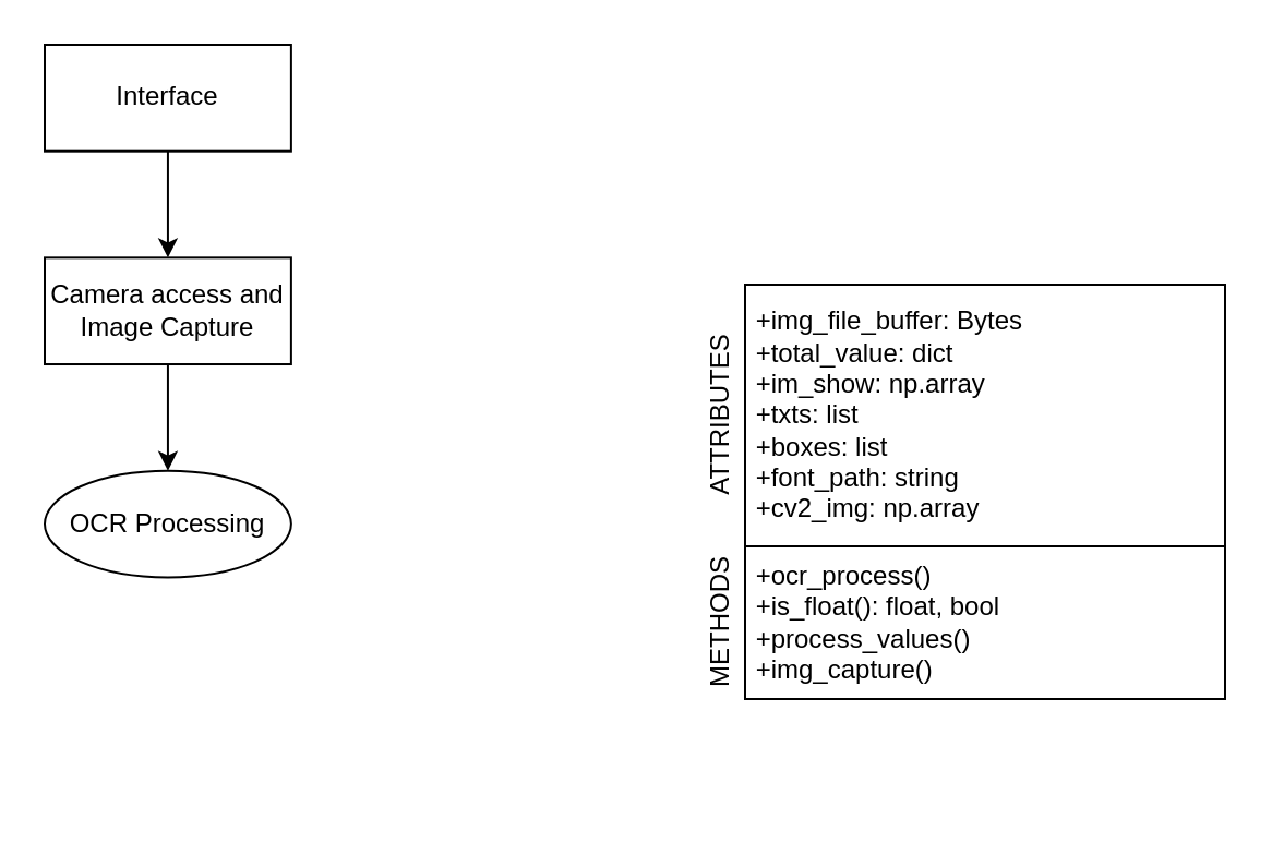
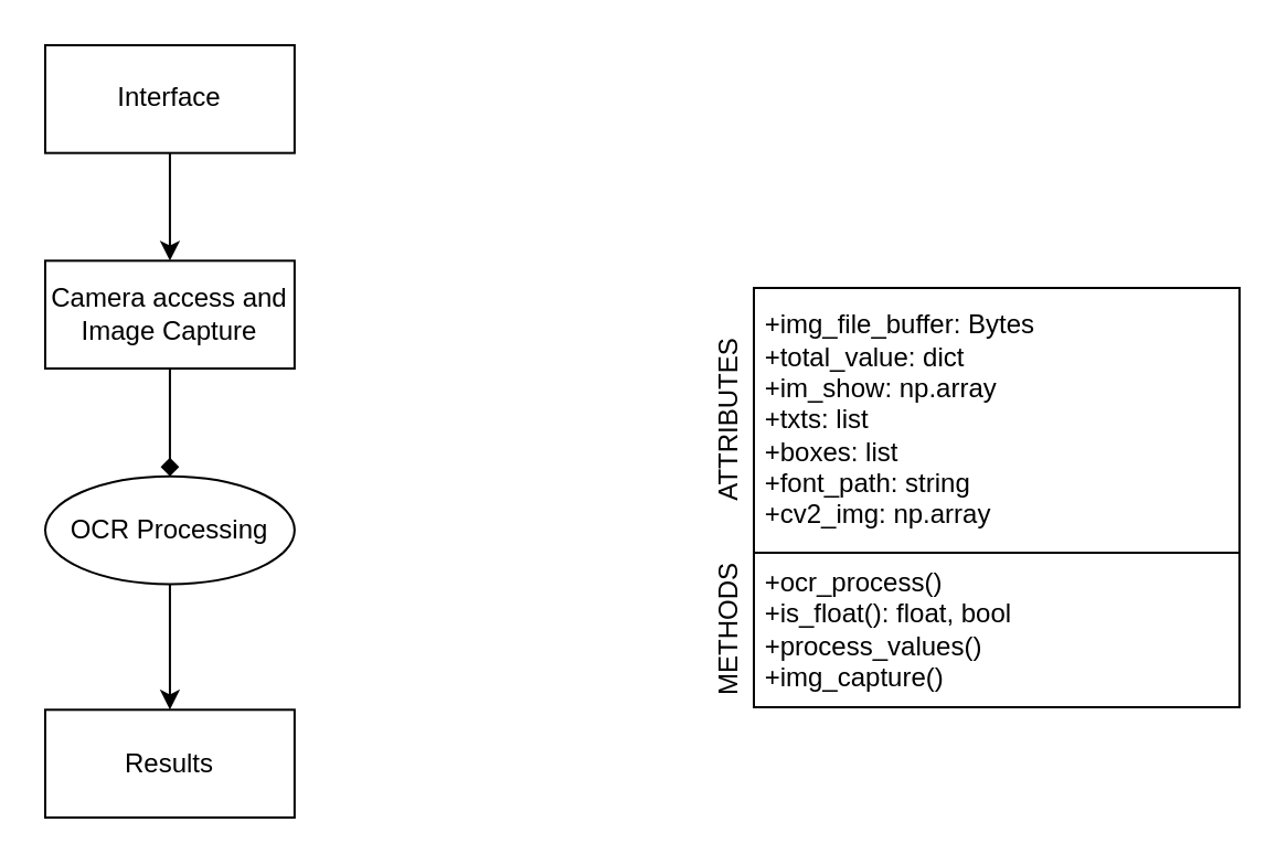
  <mxCell id="0" />
  <mxCell id="1" parent="0" />
  <mxCell id="2" value="" style="group" vertex="1" connectable="0" parent="1"><mxGeometry x="20" y="20" width="240" height="350" as="geometry" /></mxCell>
  <mxCell id="3" value="Interface" style="rounded=0;whiteSpace=wrap;html=1;" parent="2" vertex="1"><mxGeometry width="112.941" height="48.837" as="geometry" /></mxCell>
  <mxCell id="4" value="Camera access and Image Capture" style="rounded=0;whiteSpace=wrap;html=1;" parent="2" vertex="1"><mxGeometry y="97.674" width="112.941" height="48.837" as="geometry" /></mxCell>
  <mxCell id="5" style="edgeStyle=none;html=1;entryX=0.5;entryY=0;entryDx=0;entryDy=0;" parent="2" source="3" target="4" edge="1"><mxGeometry relative="1" as="geometry" /></mxCell>
  <mxCell id="6" value="OCR Processing" style="ellipse;whiteSpace=wrap;html=1;" parent="2" vertex="1"><mxGeometry y="195.349" width="112.941" height="48.837" as="geometry" /></mxCell>
- <mxCell id="7" style="edgeStyle=none;html=1;" parent="2" source="4" target="6" edge="1"><mxGeometry relative="1" as="geometry" /></mxCell>
+ <mxCell id="7" style="edgeStyle=none;html=1;endArrow=diamond;" parent="2" source="4" target="6" edge="1"><mxGeometry relative="1" as="geometry" /></mxCell>
+ <mxCell id="8" value="Results" style="rounded=0;whiteSpace=wrap;html=1;" parent="2" vertex="1"><mxGeometry y="301.163" width="112.941" height="48.837" as="geometry" /></mxCell>
+ <mxCell id="9" style="edgeStyle=none;html=1;" parent="2" source="6" target="8" edge="1"><mxGeometry relative="1" as="geometry" /></mxCell>
  <mxCell id="10" value="" style="group" vertex="1" connectable="0" parent="1"><mxGeometry x="315" y="70" width="246" height="250" as="geometry" /></mxCell>
  <mxCell id="11" value="&amp;nbsp;+img_file_buffer: Bytes&lt;br&gt;&amp;nbsp;+total_value: dict&lt;br&gt;&amp;nbsp;+im_show: np.array&lt;br&gt;&amp;nbsp;+txts: list&lt;br&gt;&amp;nbsp;+boxes: list&lt;br&gt;&amp;nbsp;+font_path: string&lt;br&gt;&amp;nbsp;+cv2_img: np.array" style="rounded=0;whiteSpace=wrap;html=1;align=left;" vertex="1" parent="10"><mxGeometry x="26" y="60" width="220" height="120" as="geometry" /></mxCell>
  <mxCell id="12" value="ATTRIBUTES" style="text;html=1;strokeColor=none;fillColor=none;align=center;verticalAlign=middle;whiteSpace=wrap;rounded=0;rotation=-90;" vertex="1" parent="10"><mxGeometry x="-15" y="105" width="60" height="30" as="geometry" /></mxCell>
  <mxCell id="13" value="&amp;nbsp;+ocr_process()&lt;br&gt;&amp;nbsp;+is_float(): float, bool&lt;br&gt;&amp;nbsp;+process_values()&lt;br&gt;&amp;nbsp;+img_capture()" style="rounded=0;whiteSpace=wrap;html=1;align=left;" vertex="1" parent="10"><mxGeometry x="26" y="180" width="220" height="70" as="geometry" /></mxCell>
  <mxCell id="14" value="METHODS" style="text;html=1;strokeColor=none;fillColor=none;align=center;verticalAlign=middle;whiteSpace=wrap;rounded=0;rotation=-90;" vertex="1" parent="10"><mxGeometry x="-15" y="200" width="60" height="30" as="geometry" /></mxCell>
